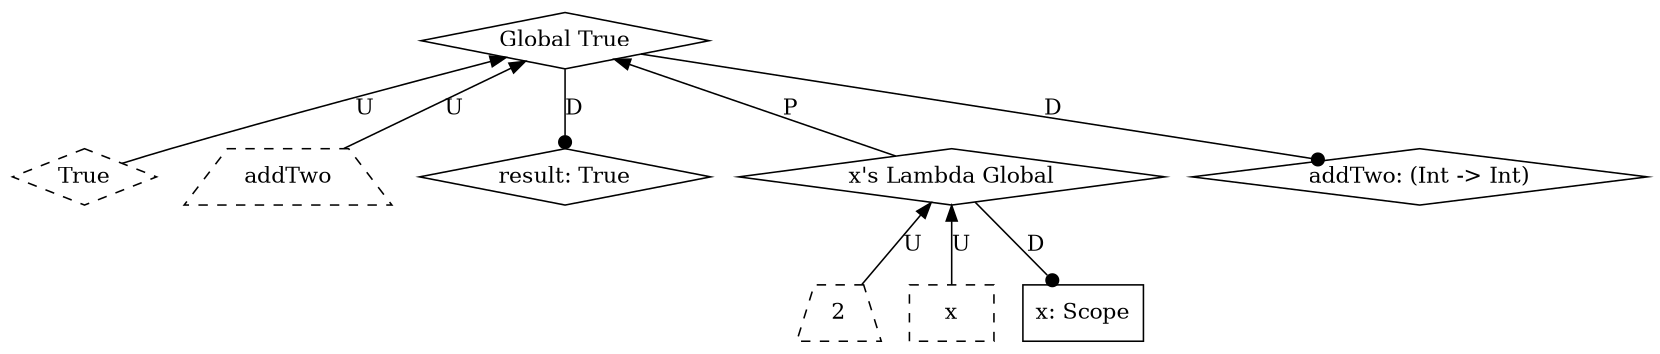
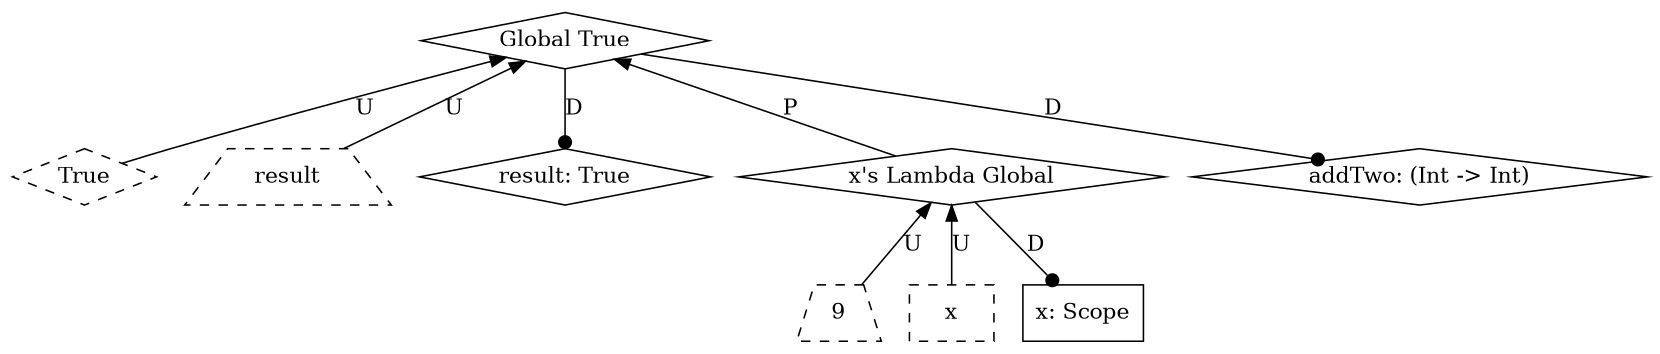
  graph {
    node [shape=diamond]
    edge [dir=back]
    n1 [label=True style=dashed]
-   n2 [label=addTwo shape=trapezium style=dashed]
+   n2 [label=result shape=trapezium style=dashed]
    n3 [label="result: True"]
-   n4 [label=2 shape=trapezium style=dashed]
+   n4 [label=9 shape=trapezium style=dashed]
    n5 [label=x shape=box style=dashed]
    n6 [label="x: Scope" shape=box]
    n7 [label="x's Lambda Global"]
    n8 [label="addTwo: (Int -> Int)"]
    n9 [label="Global True"]
    n7 -- n4 [label=U]
    n7 -- n5 [label=U]
    n7 -- n6 [arrowhead=dot dir=forward label=D]
    n9 -- n1 [label=U]
    n9 -- n2 [label=U]
    n9 -- n3 [arrowhead=dot dir=forward label=D]
    n9 -- n7 [label=P]
    n9 -- n8 [arrowhead=dot dir=forward label=D]
  }
